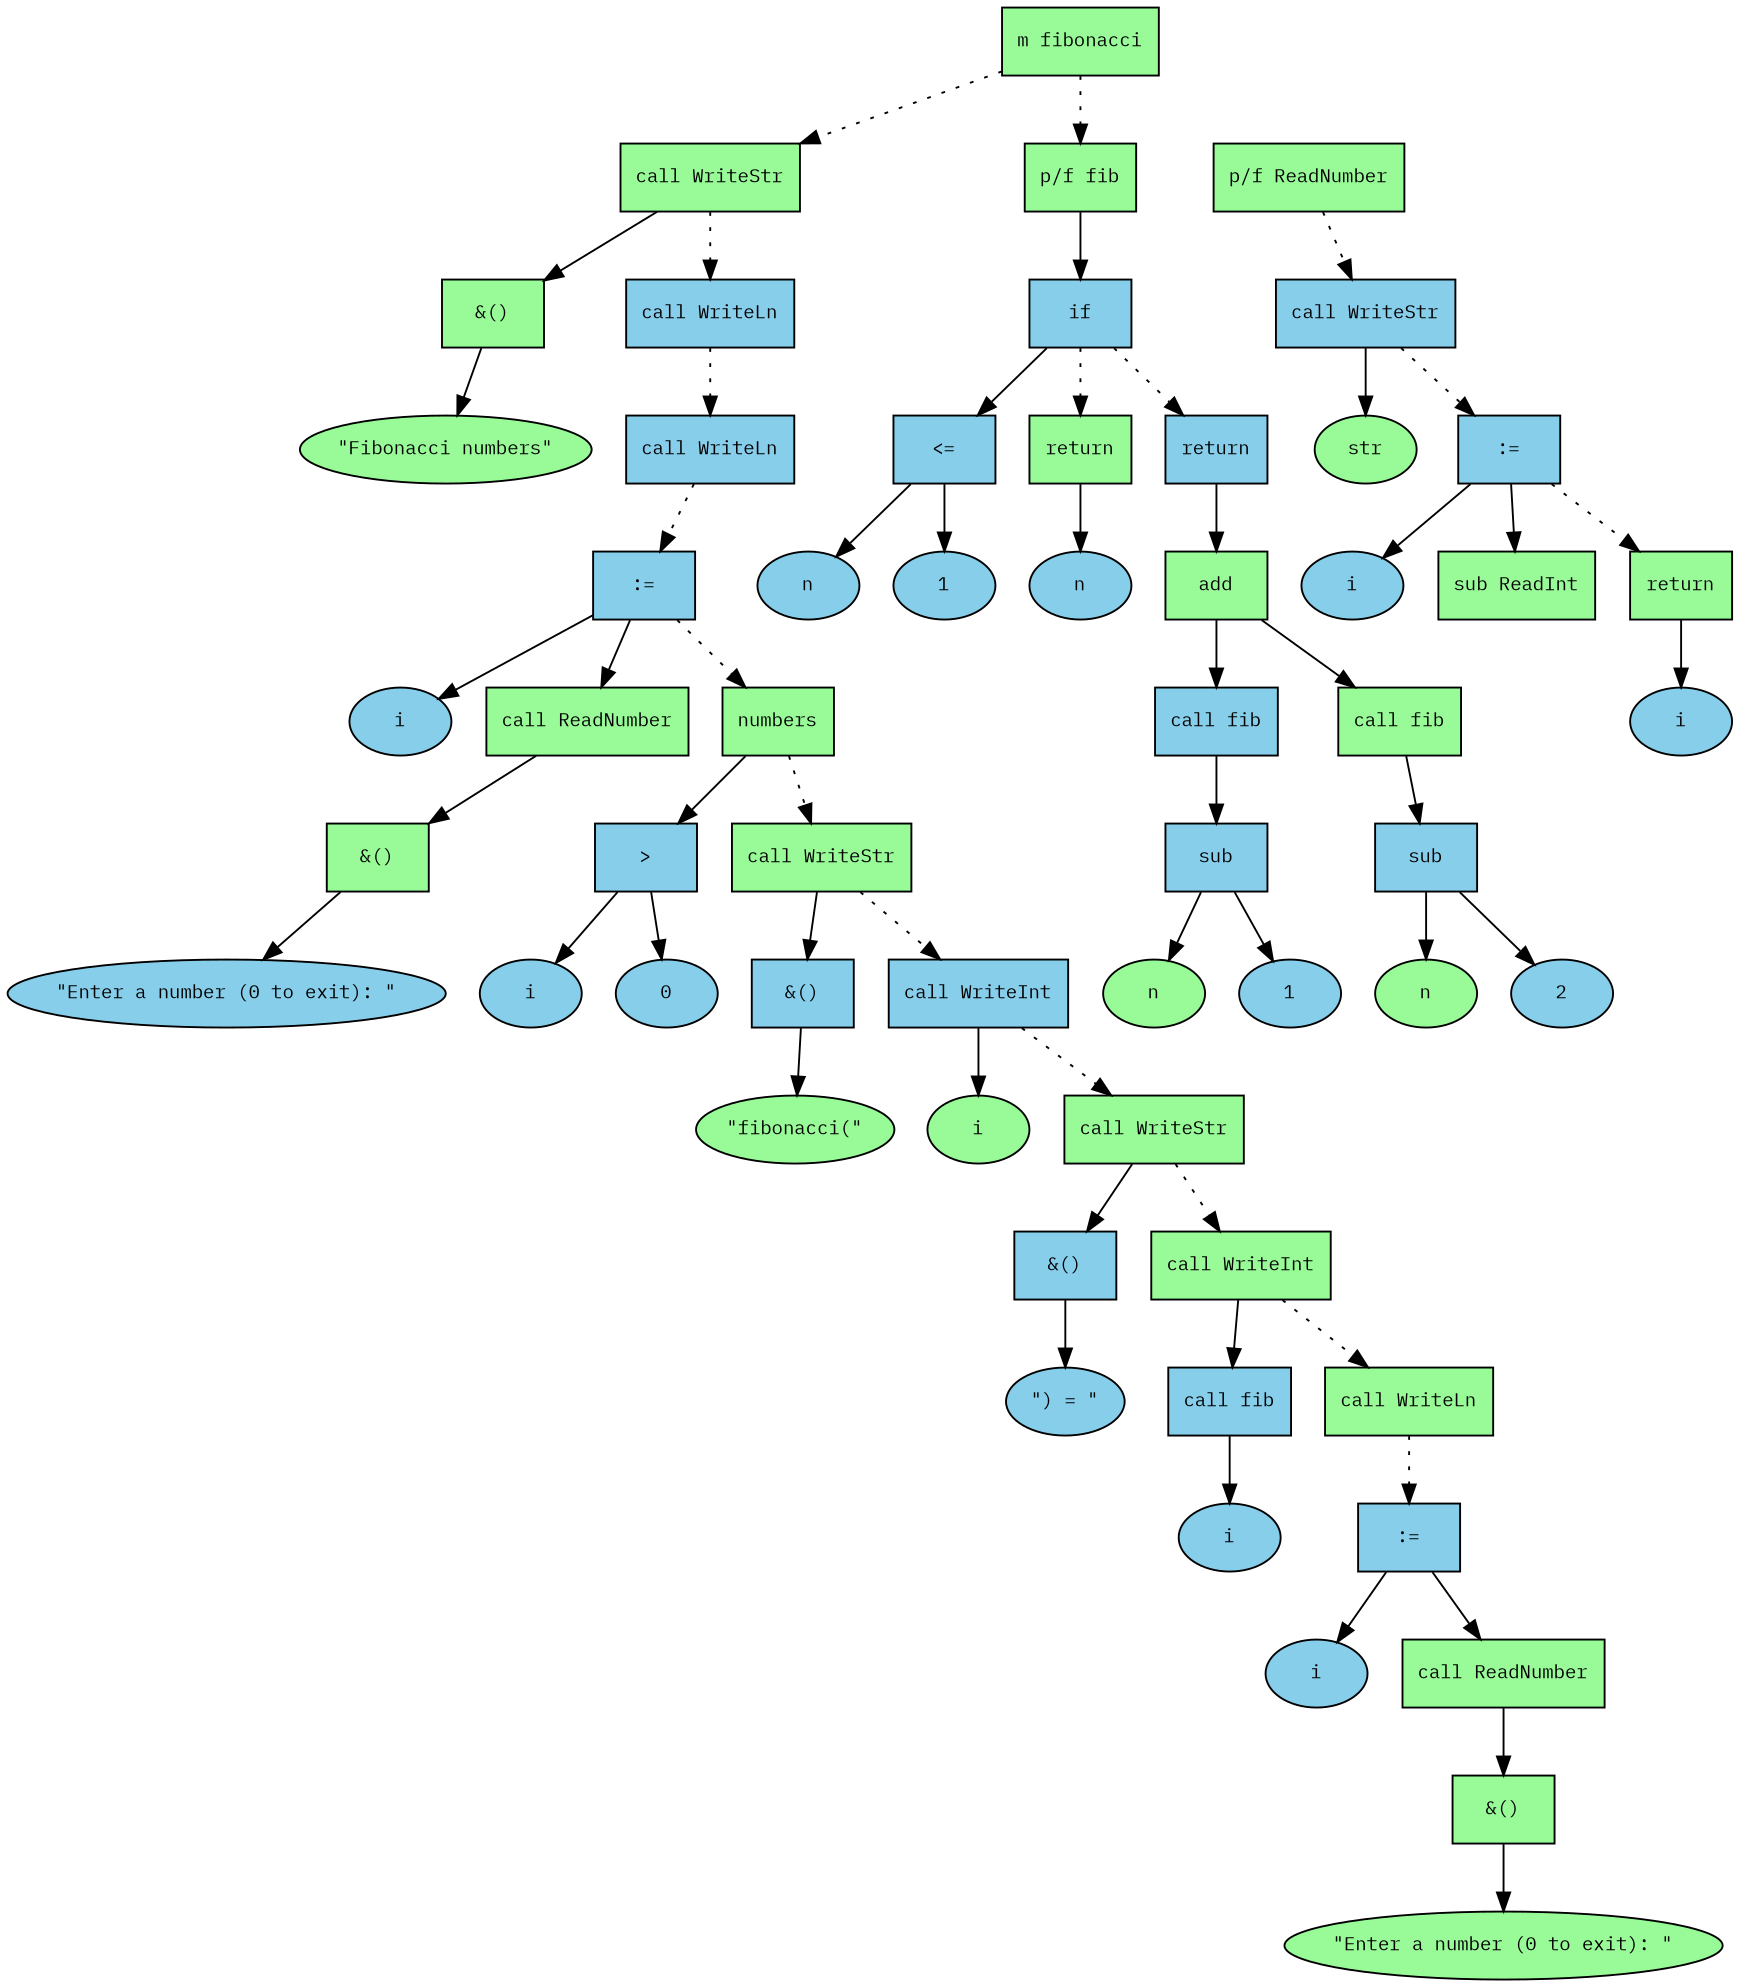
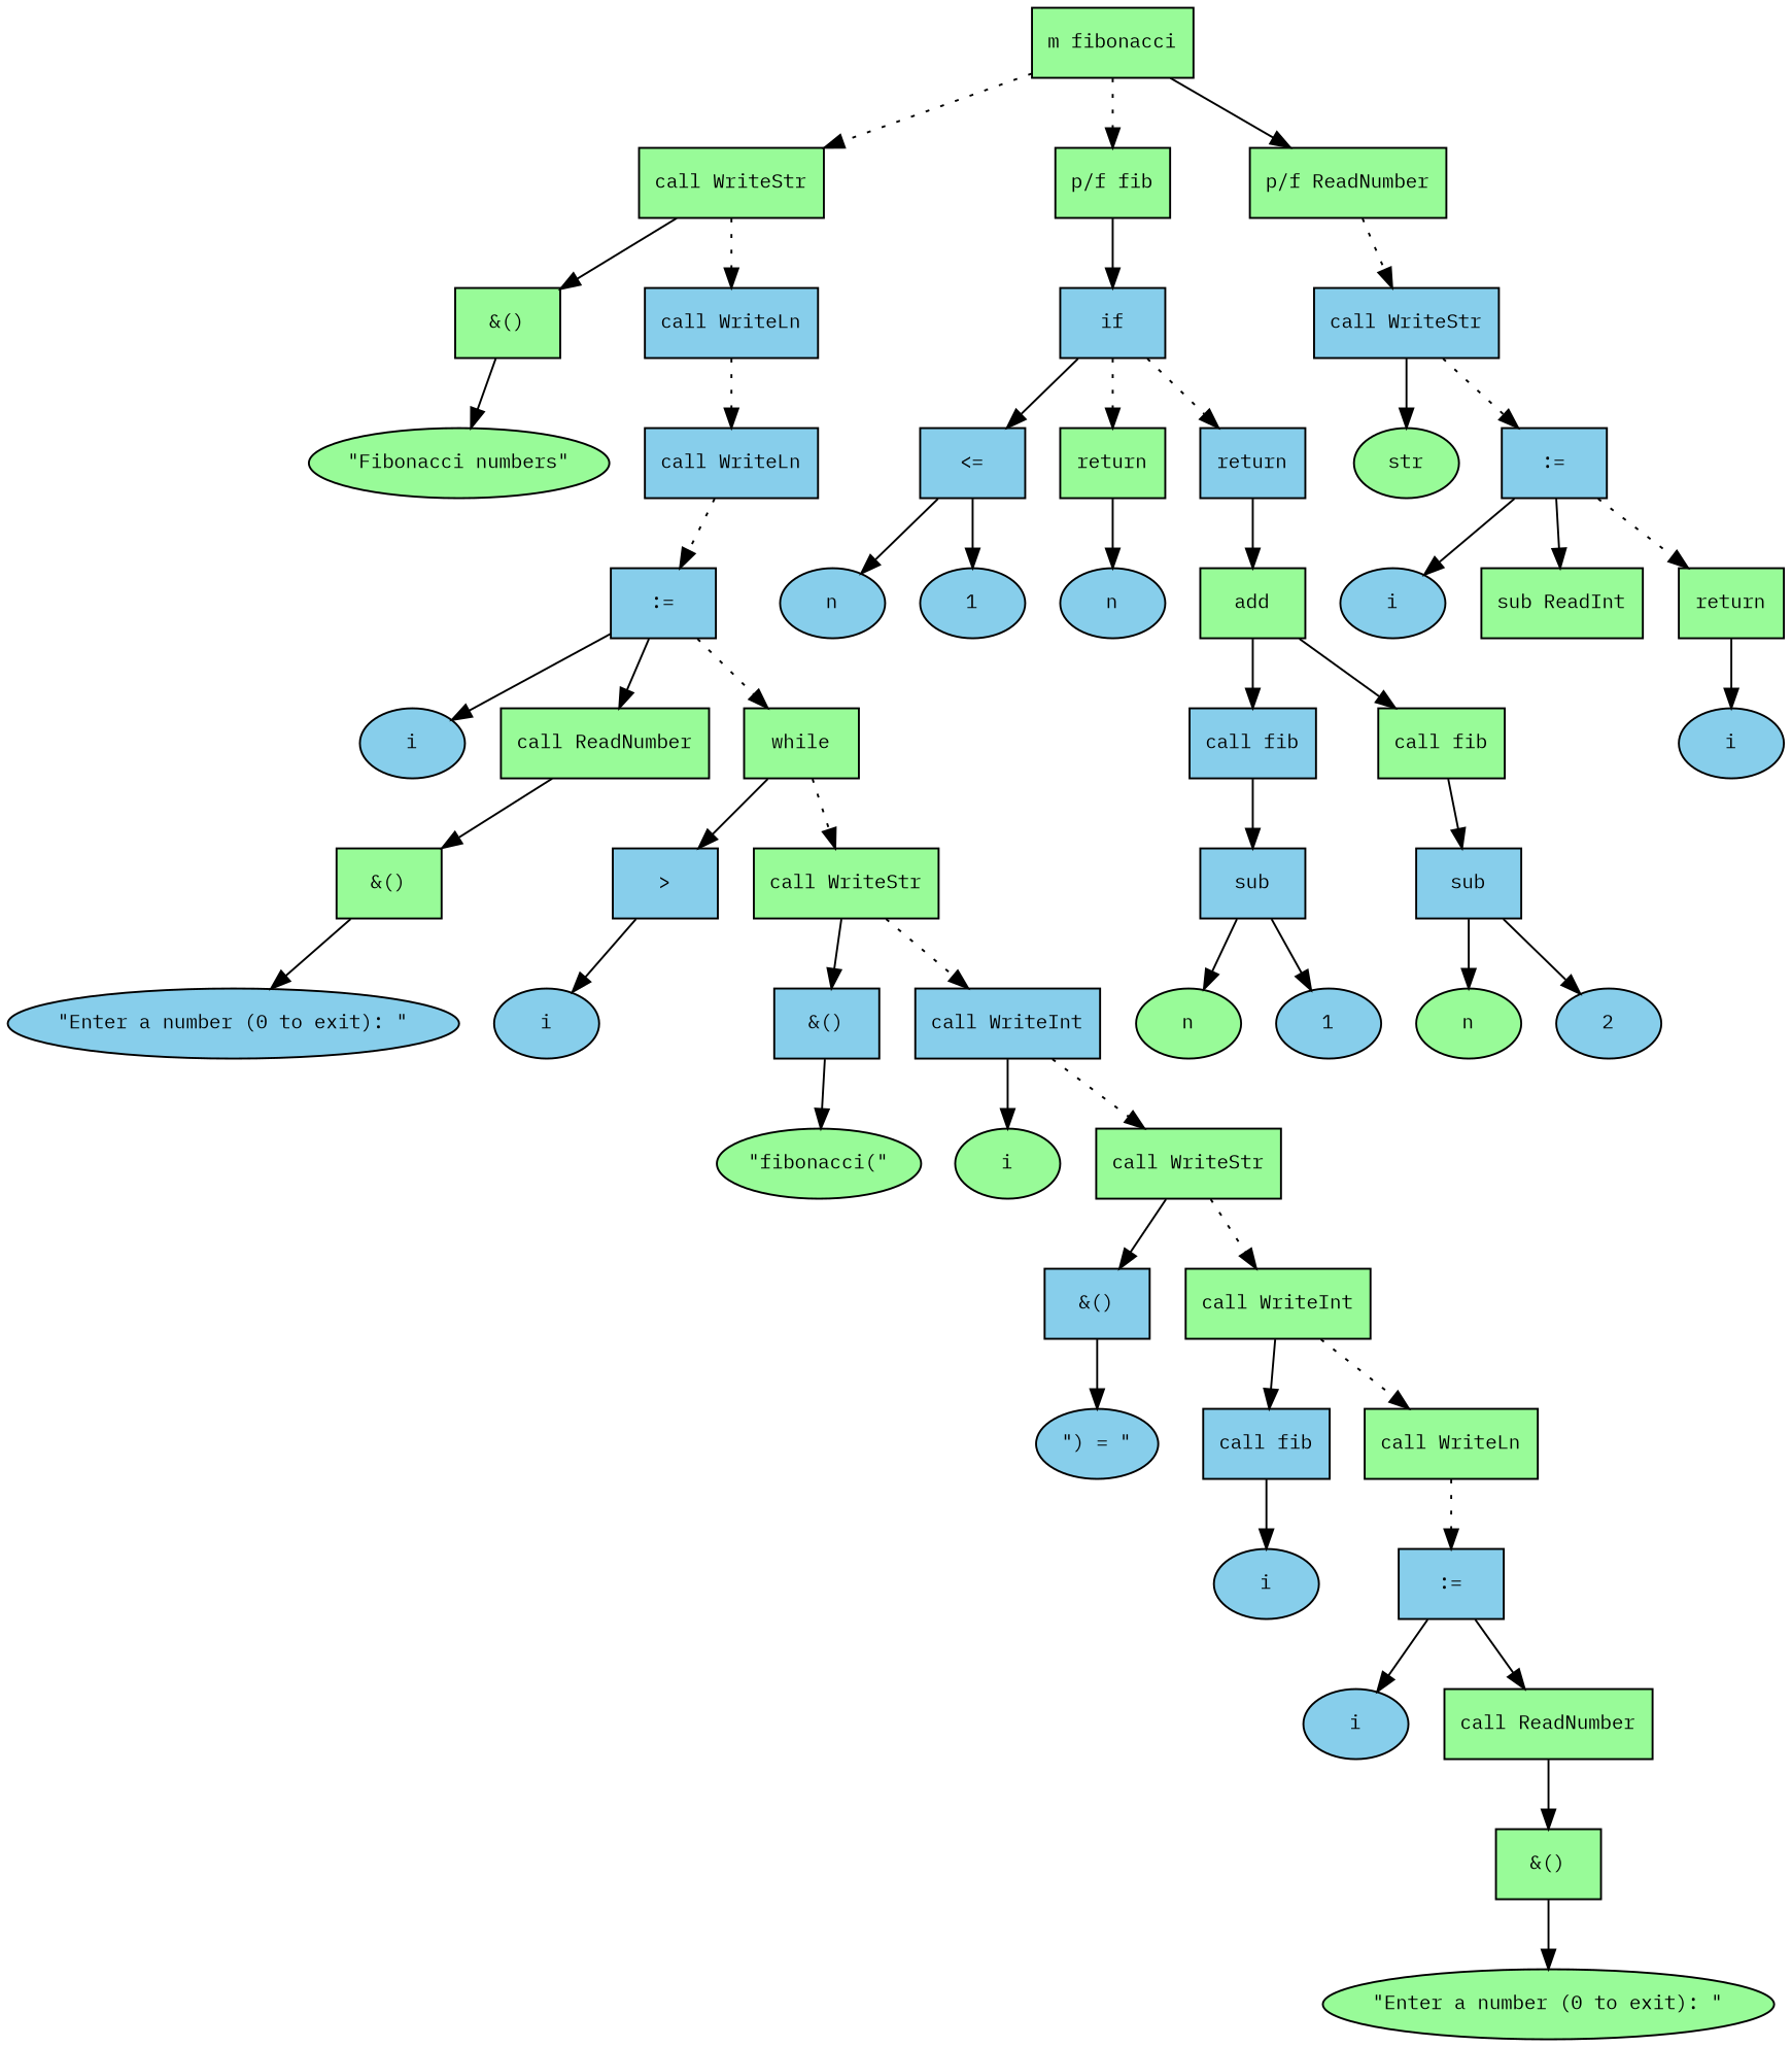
  digraph {
    fontname="IBM Plex Mono"
    fontsize=10
    node [fillcolor=skyblue fontname="IBM Plex Mono" fontsize=10 shape=box style=filled]
    edge [fontname="IBM Plex Mono" fontsize=10]
    n1 [fillcolor=palegreen label="m fibonacci"]
    n2 [fillcolor=palegreen label="call WriteStr"]
    n3 [fillcolor=palegreen label="p/f fib"]
    n4 [fillcolor=palegreen label="p/f ReadNumber"]
    n5 [fillcolor=palegreen label="&()"]
    n6 [label="call WriteLn"]
    n7 [label=if]
    n8 [label="call WriteStr"]
    n9 [fillcolor=palegreen label="\"Fibonacci numbers\"" shape=ellipse]
    n10 [label="call WriteLn"]
    n11 [label=":="]
    n12 [label=i shape=ellipse]
    n13 [fillcolor=palegreen label="call ReadNumber"]
-   n14 [fillcolor=palegreen label=numbers]
+   n14 [fillcolor=palegreen label=while]
    n15 [fillcolor=palegreen label="&()"]
    n16 [label=">"]
    n17 [fillcolor=palegreen label="call WriteStr"]
    n18 [label="\"Enter a number (0 to exit): \"" shape=ellipse]
    n19 [label=i shape=ellipse]
-   n20 [label=0 shape=ellipse]
    n21 [label="&()"]
    n22 [label="call WriteInt"]
    n23 [fillcolor=palegreen label="\"fibonacci(\"" shape=ellipse]
    n24 [fillcolor=palegreen label=i shape=ellipse]
    n25 [fillcolor=palegreen label="call WriteStr"]
    n26 [label="&()"]
    n27 [fillcolor=palegreen label="call WriteInt"]
    n28 [label="\") = \"" shape=ellipse]
    n29 [label="call fib"]
    n30 [fillcolor=palegreen label="call WriteLn"]
    n31 [label=i shape=ellipse]
    n32 [label=":="]
    n33 [label=i shape=ellipse]
    n34 [fillcolor=palegreen label="call ReadNumber"]
    n35 [fillcolor=palegreen label="&()"]
    n36 [fillcolor=palegreen label="\"Enter a number (0 to exit): \"" shape=ellipse]
    n37 [label="<="]
    n38 [fillcolor=palegreen label=return]
    n39 [label=return]
    n40 [label=n shape=ellipse]
    n41 [label=1 shape=ellipse]
    n42 [label=n shape=ellipse]
    n43 [fillcolor=palegreen label=add]
    n44 [label="call fib"]
    n45 [fillcolor=palegreen label="call fib"]
    n46 [label=sub]
    n47 [label=sub]
    n48 [fillcolor=palegreen label=n shape=ellipse]
    n49 [label=1 shape=ellipse]
    n50 [fillcolor=palegreen label=n shape=ellipse]
    n51 [label=2 shape=ellipse]
    n52 [fillcolor=palegreen label=str shape=ellipse]
    n53 [label=":="]
    n54 [label=i shape=ellipse]
    n55 [fillcolor=palegreen label="sub ReadInt"]
    n56 [fillcolor=palegreen label=return]
    n57 [label=i shape=ellipse]
    n1 -> n2 [style=dotted]
    n1 -> n3 [style=dotted]
+   n1 -> n4
    n2 -> n5
    n2 -> n6 [style=dotted]
    n3 -> n7 [style=solid]
    n4 -> n8 [style=dotted]
    n5 -> n9
    n6 -> n10 [style=dotted]
    n7 -> n37
    n7 -> n38 [style=dotted]
    n7 -> n39 [style=dotted]
    n8 -> n52
    n8 -> n53 [style=dotted]
    n10 -> n11 [style=dotted]
    n11 -> n12
    n11 -> n13
    n11 -> n14 [style=dotted]
    n13 -> n15
    n14 -> n16
    n14 -> n17 [style=dotted]
    n15 -> n18
    n16 -> n19
-   n16 -> n20
    n17 -> n21
    n17 -> n22 [style=dotted]
    n21 -> n23
    n22 -> n24
    n22 -> n25 [style=dotted]
    n25 -> n26
    n25 -> n27 [style=dotted]
    n26 -> n28
    n27 -> n29
    n27 -> n30 [style=dotted]
    n29 -> n31
    n30 -> n32 [style=dotted]
    n32 -> n33
    n32 -> n34
    n34 -> n35
    n35 -> n36
    n37 -> n40
    n37 -> n41
    n38 -> n42
    n39 -> n43
    n43 -> n44
    n43 -> n45
    n44 -> n46
    n45 -> n47
    n46 -> n48
    n46 -> n49
    n47 -> n50
    n47 -> n51
    n53 -> n54
    n53 -> n55
    n53 -> n56 [style=dotted]
    n56 -> n57
  }
